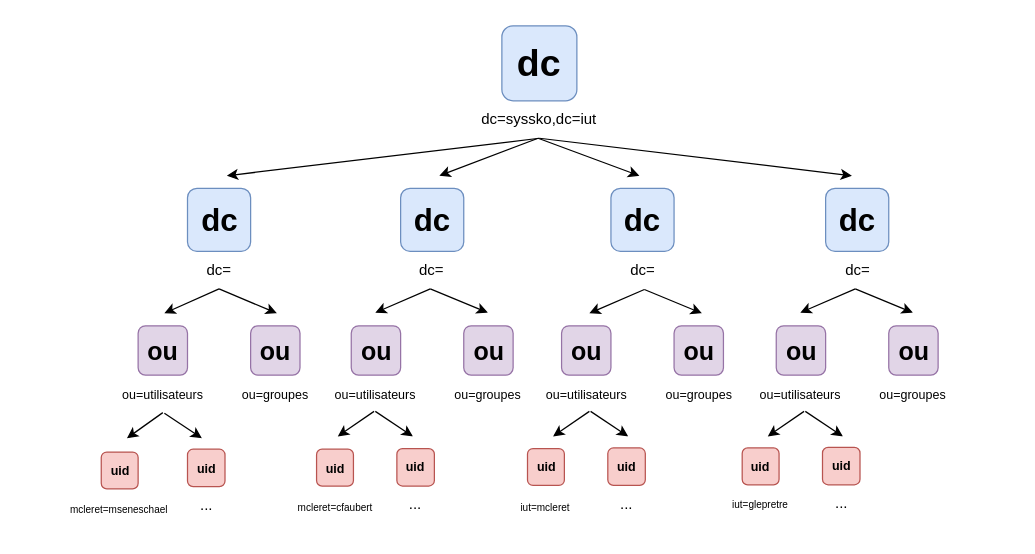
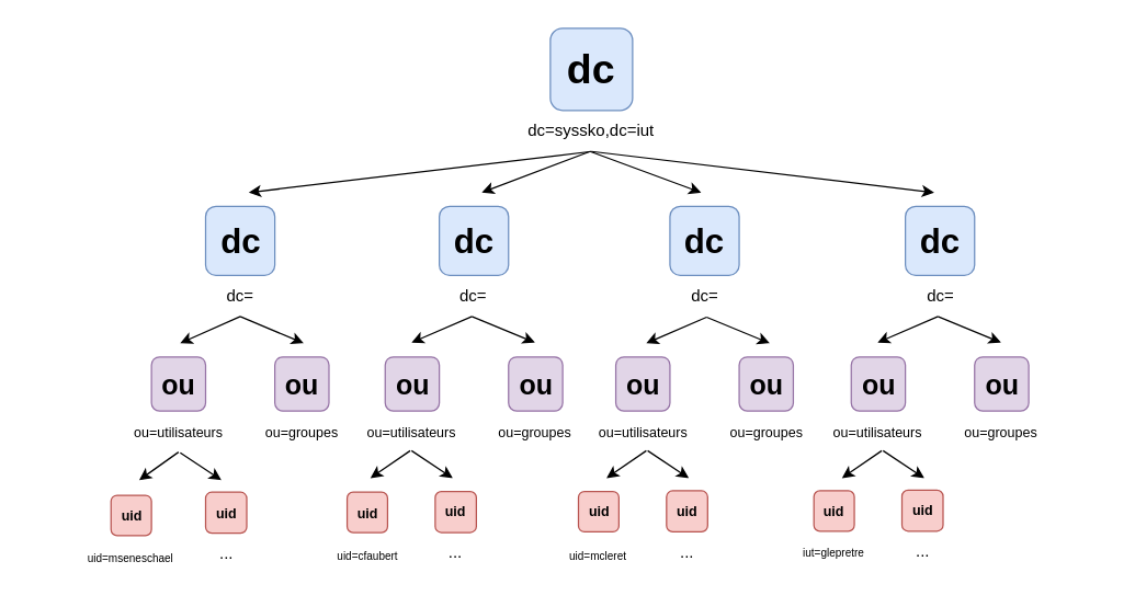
  <mxCell id="0" />
  <mxCell id="1" parent="0" />
  <mxCell id="2" value="&lt;b&gt;&lt;font style=&quot;font-size: 30px;&quot;&gt;dc&lt;/font&gt;&lt;/b&gt;" style="whiteSpace=wrap;html=1;aspect=fixed;perimeterSpacing=0;rounded=1;fillColor=#dae8fc;strokeColor=#6c8ebf;" parent="1" vertex="1"><mxGeometry x="401" y="20" width="60" height="60" as="geometry" /></mxCell>
  <mxCell id="3" value="dc=syssko,dc=iut" style="text;html=1;strokeColor=none;fillColor=none;align=center;verticalAlign=middle;whiteSpace=wrap;rounded=0;" parent="1" vertex="1"><mxGeometry x="356" y="80" width="150" height="30" as="geometry" /></mxCell>
  <mxCell id="4" value="&lt;font style=&quot;font-size: 10px;&quot;&gt;ou=utilisateurs&lt;/font&gt;" style="text;html=1;strokeColor=none;fillColor=none;align=center;verticalAlign=middle;whiteSpace=wrap;rounded=0;" parent="1" vertex="1"><mxGeometry x="54.75" y="299.5" width="150" height="30" as="geometry" /></mxCell>
  <mxCell id="5" value="&lt;font style=&quot;font-size: 10px;&quot;&gt;ou=groupes&lt;/font&gt;" style="text;html=1;strokeColor=none;fillColor=none;align=center;verticalAlign=middle;whiteSpace=wrap;rounded=0;" parent="1" vertex="1"><mxGeometry x="144.75" y="299.5" width="150" height="30" as="geometry" /></mxCell>
  <mxCell id="6" value="&lt;font size=&quot;1&quot;&gt;&lt;b&gt;&lt;font style=&quot;font-size: 25px;&quot;&gt;dc&lt;/font&gt;&lt;/b&gt;&lt;/font&gt;" style="whiteSpace=wrap;html=1;aspect=fixed;perimeterSpacing=0;rounded=1;fillColor=#dae8fc;strokeColor=#6c8ebf;" parent="1" vertex="1"><mxGeometry x="149.5" y="150" width="50.5" height="50.5" as="geometry" /></mxCell>
  <mxCell id="7" value="dc=" style="text;html=1;strokeColor=none;fillColor=none;align=center;verticalAlign=middle;whiteSpace=wrap;rounded=0;" parent="1" vertex="1"><mxGeometry x="99.75" y="200.5" width="150" height="30" as="geometry" /></mxCell>
  <mxCell id="8" value="dc=" style="text;html=1;strokeColor=none;fillColor=none;align=center;verticalAlign=middle;whiteSpace=wrap;rounded=0;" parent="1" vertex="1"><mxGeometry x="269.75" y="200.5" width="150" height="30" as="geometry" /></mxCell>
  <mxCell id="9" value="dc=" style="text;html=1;strokeColor=none;fillColor=none;align=center;verticalAlign=middle;whiteSpace=wrap;rounded=0;" parent="1" vertex="1"><mxGeometry x="438.5" y="200.5" width="150" height="30" as="geometry" /></mxCell>
  <mxCell id="10" value="dc=" style="text;html=1;strokeColor=none;fillColor=none;align=center;verticalAlign=middle;whiteSpace=wrap;rounded=0;" parent="1" vertex="1"><mxGeometry x="610.75" y="200.5" width="150" height="30" as="geometry" /></mxCell>
  <mxCell id="11" value="&lt;font size=&quot;1&quot;&gt;&lt;b style=&quot;font-size: 20px;&quot;&gt;ou&lt;/b&gt;&lt;/font&gt;" style="whiteSpace=wrap;html=1;aspect=fixed;perimeterSpacing=0;rounded=1;fillColor=#e1d5e7;strokeColor=#9673a6;" parent="1" vertex="1"><mxGeometry x="200" y="260" width="39.5" height="39.5" as="geometry" /></mxCell>
  <mxCell id="12" value="&lt;font size=&quot;1&quot;&gt;&lt;b&gt;&lt;font style=&quot;font-size: 25px;&quot;&gt;dc&lt;/font&gt;&lt;/b&gt;&lt;/font&gt;" style="whiteSpace=wrap;html=1;aspect=fixed;perimeterSpacing=0;rounded=1;fillColor=#dae8fc;strokeColor=#6c8ebf;" parent="1" vertex="1"><mxGeometry x="320" y="150" width="50.5" height="50.5" as="geometry" /></mxCell>
  <mxCell id="13" value="&lt;font size=&quot;1&quot;&gt;&lt;b&gt;&lt;font style=&quot;font-size: 25px;&quot;&gt;dc&lt;/font&gt;&lt;/b&gt;&lt;/font&gt;" style="whiteSpace=wrap;html=1;aspect=fixed;perimeterSpacing=0;rounded=1;fillColor=#dae8fc;strokeColor=#6c8ebf;" parent="1" vertex="1"><mxGeometry x="488.25" y="150" width="50.5" height="50.5" as="geometry" /></mxCell>
  <mxCell id="14" value="&lt;font size=&quot;1&quot;&gt;&lt;b&gt;&lt;font style=&quot;font-size: 25px;&quot;&gt;dc&lt;/font&gt;&lt;/b&gt;&lt;/font&gt;" style="whiteSpace=wrap;html=1;aspect=fixed;perimeterSpacing=0;rounded=1;fillColor=#dae8fc;strokeColor=#6c8ebf;" parent="1" vertex="1"><mxGeometry x="660" y="150" width="50.5" height="50.5" as="geometry" /></mxCell>
  <mxCell id="15" value="&lt;font size=&quot;1&quot;&gt;&lt;b style=&quot;font-size: 20px;&quot;&gt;ou&lt;/b&gt;&lt;/font&gt;" style="whiteSpace=wrap;html=1;aspect=fixed;perimeterSpacing=0;rounded=1;fillColor=#e1d5e7;strokeColor=#9673a6;" parent="1" vertex="1"><mxGeometry x="110" y="260" width="39.5" height="39.5" as="geometry" /></mxCell>
  <mxCell id="16" value="&lt;font size=&quot;1&quot;&gt;&lt;b style=&quot;font-size: 20px;&quot;&gt;ou&lt;/b&gt;&lt;/font&gt;" style="whiteSpace=wrap;html=1;aspect=fixed;perimeterSpacing=0;rounded=1;fillColor=#e1d5e7;strokeColor=#9673a6;" parent="1" vertex="1"><mxGeometry x="370.5" y="260" width="39.5" height="39.5" as="geometry" /></mxCell>
  <mxCell id="17" value="&lt;font size=&quot;1&quot;&gt;&lt;b style=&quot;font-size: 20px;&quot;&gt;ou&lt;/b&gt;&lt;/font&gt;" style="whiteSpace=wrap;html=1;aspect=fixed;perimeterSpacing=0;rounded=1;fillColor=#e1d5e7;strokeColor=#9673a6;" parent="1" vertex="1"><mxGeometry x="280.5" y="260" width="39.5" height="39.5" as="geometry" /></mxCell>
  <mxCell id="18" value="&lt;font size=&quot;1&quot;&gt;&lt;b style=&quot;font-size: 20px;&quot;&gt;ou&lt;/b&gt;&lt;/font&gt;" style="whiteSpace=wrap;html=1;aspect=fixed;perimeterSpacing=0;rounded=1;fillColor=#e1d5e7;strokeColor=#9673a6;" parent="1" vertex="1"><mxGeometry x="538.75" y="260" width="39.5" height="39.5" as="geometry" /></mxCell>
  <mxCell id="19" value="&lt;font size=&quot;1&quot;&gt;&lt;b style=&quot;font-size: 20px;&quot;&gt;ou&lt;/b&gt;&lt;/font&gt;" style="whiteSpace=wrap;html=1;aspect=fixed;perimeterSpacing=0;rounded=1;fillColor=#e1d5e7;strokeColor=#9673a6;" parent="1" vertex="1"><mxGeometry x="448.75" y="260" width="39.5" height="39.5" as="geometry" /></mxCell>
  <mxCell id="20" value="&lt;font size=&quot;1&quot;&gt;&lt;b style=&quot;font-size: 20px;&quot;&gt;ou&lt;/b&gt;&lt;/font&gt;" style="whiteSpace=wrap;html=1;aspect=fixed;perimeterSpacing=0;rounded=1;fillColor=#e1d5e7;strokeColor=#9673a6;" parent="1" vertex="1"><mxGeometry x="710.5" y="260" width="39.5" height="39.5" as="geometry" /></mxCell>
  <mxCell id="21" value="&lt;font size=&quot;1&quot;&gt;&lt;b style=&quot;font-size: 20px;&quot;&gt;ou&lt;/b&gt;&lt;/font&gt;" style="whiteSpace=wrap;html=1;aspect=fixed;perimeterSpacing=0;rounded=1;fillColor=#e1d5e7;strokeColor=#9673a6;" parent="1" vertex="1"><mxGeometry x="620.5" y="260" width="39.5" height="39.5" as="geometry" /></mxCell>
  <mxCell id="22" value="&lt;font style=&quot;font-size: 10px;&quot;&gt;ou=utilisateurs&lt;/font&gt;" style="text;html=1;strokeColor=none;fillColor=none;align=center;verticalAlign=middle;whiteSpace=wrap;rounded=0;" parent="1" vertex="1"><mxGeometry x="224.75" y="299.5" width="150" height="30" as="geometry" /></mxCell>
  <mxCell id="23" value="&lt;font style=&quot;font-size: 10px;&quot;&gt;ou=groupes&lt;/font&gt;" style="text;html=1;strokeColor=none;fillColor=none;align=center;verticalAlign=middle;whiteSpace=wrap;rounded=0;" parent="1" vertex="1"><mxGeometry x="314.75" y="299.5" width="150" height="30" as="geometry" /></mxCell>
  <mxCell id="24" value="&lt;font style=&quot;font-size: 10px;&quot;&gt;ou=utilisateurs&lt;/font&gt;" style="text;html=1;strokeColor=none;fillColor=none;align=center;verticalAlign=middle;whiteSpace=wrap;rounded=0;" parent="1" vertex="1"><mxGeometry x="393.5" y="299.5" width="150" height="30" as="geometry" /></mxCell>
  <mxCell id="25" value="&lt;font style=&quot;font-size: 10px;&quot;&gt;ou=groupes&lt;/font&gt;" style="text;html=1;strokeColor=none;fillColor=none;align=center;verticalAlign=middle;whiteSpace=wrap;rounded=0;" parent="1" vertex="1"><mxGeometry x="483.5" y="299.5" width="150" height="30" as="geometry" /></mxCell>
  <mxCell id="26" value="&lt;font style=&quot;font-size: 10px;&quot;&gt;ou=utilisateurs&lt;/font&gt;" style="text;html=1;strokeColor=none;fillColor=none;align=center;verticalAlign=middle;whiteSpace=wrap;rounded=0;" parent="1" vertex="1"><mxGeometry x="565.25" y="299.5" width="150" height="30" as="geometry" /></mxCell>
  <mxCell id="27" value="&lt;font style=&quot;font-size: 10px;&quot;&gt;ou=groupes&lt;/font&gt;" style="text;html=1;strokeColor=none;fillColor=none;align=center;verticalAlign=middle;whiteSpace=wrap;rounded=0;" parent="1" vertex="1"><mxGeometry x="655.25" y="299.5" width="150" height="30" as="geometry" /></mxCell>
  <mxCell id="28" value="&lt;font size=&quot;1&quot;&gt;&lt;b&gt;uid&lt;/b&gt;&lt;/font&gt;" style="whiteSpace=wrap;html=1;aspect=fixed;perimeterSpacing=0;rounded=1;fillColor=#f8cecc;strokeColor=#b85450;" parent="1" vertex="1"><mxGeometry x="80.5" y="361" width="29.5" height="29.5" as="geometry" /></mxCell>
  <mxCell id="29" value="&lt;b&gt;&lt;font size=&quot;1&quot;&gt;uid&lt;/font&gt;&lt;/b&gt;" style="whiteSpace=wrap;html=1;aspect=fixed;perimeterSpacing=0;rounded=1;fillColor=#f8cecc;strokeColor=#b85450;" parent="1" vertex="1"><mxGeometry x="149.5" y="358.75" width="30" height="30" as="geometry" /></mxCell>
  <mxCell id="30" value="&lt;font size=&quot;1&quot;&gt;&lt;b&gt;uid&lt;/b&gt;&lt;/font&gt;" style="whiteSpace=wrap;html=1;aspect=fixed;perimeterSpacing=0;rounded=1;fillColor=#f8cecc;strokeColor=#b85450;" parent="1" vertex="1"><mxGeometry x="252.75" y="358.75" width="29.5" height="29.5" as="geometry" /></mxCell>
  <mxCell id="31" value="&lt;b&gt;&lt;font size=&quot;1&quot;&gt;uid&lt;/font&gt;&lt;/b&gt;" style="whiteSpace=wrap;html=1;aspect=fixed;perimeterSpacing=0;rounded=1;fillColor=#f8cecc;strokeColor=#b85450;" parent="1" vertex="1"><mxGeometry x="317" y="358.25" width="30" height="30" as="geometry" /></mxCell>
  <mxCell id="32" value="&lt;font size=&quot;1&quot;&gt;&lt;b&gt;uid&lt;/b&gt;&lt;/font&gt;" style="whiteSpace=wrap;html=1;aspect=fixed;perimeterSpacing=0;rounded=1;fillColor=#f8cecc;strokeColor=#b85450;" parent="1" vertex="1"><mxGeometry x="421.5" y="358.25" width="29.5" height="29.5" as="geometry" /></mxCell>
  <mxCell id="33" value="&lt;b&gt;&lt;font size=&quot;1&quot;&gt;uid&lt;/font&gt;&lt;/b&gt;" style="whiteSpace=wrap;html=1;aspect=fixed;perimeterSpacing=0;rounded=1;fillColor=#f8cecc;strokeColor=#b85450;" parent="1" vertex="1"><mxGeometry x="485.75" y="357.75" width="30" height="30" as="geometry" /></mxCell>
  <mxCell id="34" value="&lt;font size=&quot;1&quot;&gt;&lt;b&gt;uid&lt;/b&gt;&lt;/font&gt;" style="whiteSpace=wrap;html=1;aspect=fixed;perimeterSpacing=0;rounded=1;fillColor=#f8cecc;strokeColor=#b85450;" parent="1" vertex="1"><mxGeometry x="593.25" y="357.75" width="29.5" height="29.5" as="geometry" /></mxCell>
  <mxCell id="35" value="&lt;b&gt;&lt;font size=&quot;1&quot;&gt;uid&lt;/font&gt;&lt;/b&gt;" style="whiteSpace=wrap;html=1;aspect=fixed;perimeterSpacing=0;rounded=1;fillColor=#f8cecc;strokeColor=#b85450;" parent="1" vertex="1"><mxGeometry x="657.5" y="357.25" width="30" height="30" as="geometry" /></mxCell>
- <mxCell id="36" value="&lt;font style=&quot;font-size: 8px;&quot;&gt;mcleret=mseneschael&lt;/font&gt;" style="text;html=1;strokeColor=none;fillColor=none;align=center;verticalAlign=middle;whiteSpace=wrap;rounded=0;" parent="1" vertex="1"><mxGeometry x="20.25" y="391" width="150" height="30" as="geometry" /></mxCell>
+ <mxCell id="36" value="&lt;font style=&quot;font-size: 8px;&quot;&gt;uid=mseneschael&lt;/font&gt;" style="text;html=1;strokeColor=none;fillColor=none;align=center;verticalAlign=middle;whiteSpace=wrap;rounded=0;" parent="1" vertex="1"><mxGeometry x="20.25" y="391" width="150" height="30" as="geometry" /></mxCell>
  <mxCell id="37" value="..." style="text;html=1;strokeColor=none;fillColor=none;align=center;verticalAlign=middle;whiteSpace=wrap;rounded=0;" parent="1" vertex="1"><mxGeometry x="89.5" y="388.75" width="150" height="30" as="geometry" /></mxCell>
- <mxCell id="38" value="&lt;font style=&quot;font-size: 8px;&quot;&gt;mcleret=cfaubert&lt;/font&gt;" style="text;html=1;strokeColor=none;fillColor=none;align=center;verticalAlign=middle;whiteSpace=wrap;rounded=0;" parent="1" vertex="1"><mxGeometry x="192.5" y="389.5" width="150" height="30" as="geometry" /></mxCell>
+ <mxCell id="38" value="&lt;font style=&quot;font-size: 8px;&quot;&gt;uid=cfaubert&lt;/font&gt;" style="text;html=1;strokeColor=none;fillColor=none;align=center;verticalAlign=middle;whiteSpace=wrap;rounded=0;" parent="1" vertex="1"><mxGeometry x="192.5" y="389.5" width="150" height="30" as="geometry" /></mxCell>
  <mxCell id="39" value="..." style="text;html=1;strokeColor=none;fillColor=none;align=center;verticalAlign=middle;whiteSpace=wrap;rounded=0;" parent="1" vertex="1"><mxGeometry x="257" y="388.25" width="150" height="30" as="geometry" /></mxCell>
- <mxCell id="40" value="&lt;font style=&quot;font-size: 8px;&quot;&gt;iut=mcleret&lt;/font&gt;" style="text;html=1;strokeColor=none;fillColor=none;align=center;verticalAlign=middle;whiteSpace=wrap;rounded=0;" parent="1" vertex="1"><mxGeometry x="361.25" y="389.5" width="150" height="30" as="geometry" /></mxCell>
+ <mxCell id="40" value="&lt;font style=&quot;font-size: 8px;&quot;&gt;uid=mcleret&lt;/font&gt;" style="text;html=1;strokeColor=none;fillColor=none;align=center;verticalAlign=middle;whiteSpace=wrap;rounded=0;" parent="1" vertex="1"><mxGeometry x="361.25" y="389.5" width="150" height="30" as="geometry" /></mxCell>
  <mxCell id="41" value="..." style="text;html=1;strokeColor=none;fillColor=none;align=center;verticalAlign=middle;whiteSpace=wrap;rounded=0;" parent="1" vertex="1"><mxGeometry x="425.75" y="387.75" width="150" height="30" as="geometry" /></mxCell>
  <mxCell id="42" value="&lt;font style=&quot;font-size: 8px;&quot;&gt;iut=glepretre&lt;/font&gt;" style="text;html=1;strokeColor=none;fillColor=none;align=center;verticalAlign=middle;whiteSpace=wrap;rounded=0;" parent="1" vertex="1"><mxGeometry x="533" y="387.25" width="150" height="30" as="geometry" /></mxCell>
  <mxCell id="43" value="..." style="text;html=1;strokeColor=none;fillColor=none;align=center;verticalAlign=middle;whiteSpace=wrap;rounded=0;" parent="1" vertex="1"><mxGeometry x="597.5" y="387.25" width="150" height="30" as="geometry" /></mxCell>
  <mxCell id="44" value="" style="endArrow=classic;html=1;rounded=0;exitX=0.5;exitY=1;exitDx=0;exitDy=0;" parent="1" source="4" edge="1"><mxGeometry width="50" height="50" relative="1" as="geometry"><mxPoint x="251" y="310" as="sourcePoint" /><mxPoint x="101" y="350" as="targetPoint" /></mxGeometry></mxCell>
  <mxCell id="45" value="" style="endArrow=classic;html=1;rounded=0;" parent="1" edge="1"><mxGeometry width="50" height="50" relative="1" as="geometry"><mxPoint x="131" y="330" as="sourcePoint" /><mxPoint x="161" y="350" as="targetPoint" /></mxGeometry></mxCell>
  <mxCell id="46" value="" style="endArrow=classic;html=1;rounded=0;exitX=0.5;exitY=1;exitDx=0;exitDy=0;" parent="1" edge="1"><mxGeometry width="50" height="50" relative="1" as="geometry"><mxPoint x="298.75" y="328.5" as="sourcePoint" /><mxPoint x="269.75" y="348.5" as="targetPoint" /></mxGeometry></mxCell>
  <mxCell id="47" value="" style="endArrow=classic;html=1;rounded=0;" parent="1" edge="1"><mxGeometry width="50" height="50" relative="1" as="geometry"><mxPoint x="299.75" y="328.5" as="sourcePoint" /><mxPoint x="329.75" y="348.5" as="targetPoint" /></mxGeometry></mxCell>
  <mxCell id="48" value="" style="endArrow=classic;html=1;rounded=0;exitX=0.5;exitY=1;exitDx=0;exitDy=0;" parent="1" edge="1"><mxGeometry width="50" height="50" relative="1" as="geometry"><mxPoint x="471" y="328.5" as="sourcePoint" /><mxPoint x="442" y="348.5" as="targetPoint" /></mxGeometry></mxCell>
  <mxCell id="49" value="" style="endArrow=classic;html=1;rounded=0;" parent="1" edge="1"><mxGeometry width="50" height="50" relative="1" as="geometry"><mxPoint x="472" y="328.5" as="sourcePoint" /><mxPoint x="502" y="348.5" as="targetPoint" /></mxGeometry></mxCell>
  <mxCell id="50" value="" style="endArrow=classic;html=1;rounded=0;exitX=0.5;exitY=1;exitDx=0;exitDy=0;" parent="1" edge="1"><mxGeometry width="50" height="50" relative="1" as="geometry"><mxPoint x="642.75" y="328.5" as="sourcePoint" /><mxPoint x="613.75" y="348.5" as="targetPoint" /></mxGeometry></mxCell>
  <mxCell id="51" value="" style="endArrow=classic;html=1;rounded=0;" parent="1" edge="1"><mxGeometry width="50" height="50" relative="1" as="geometry"><mxPoint x="643.75" y="328.5" as="sourcePoint" /><mxPoint x="673.75" y="348.5" as="targetPoint" /></mxGeometry></mxCell>
  <mxCell id="52" value="" style="endArrow=classic;html=1;rounded=0;exitX=0.5;exitY=1;exitDx=0;exitDy=0;" parent="1" source="7" edge="1"><mxGeometry width="50" height="50" relative="1" as="geometry"><mxPoint x="111" y="170" as="sourcePoint" /><mxPoint x="131" y="250" as="targetPoint" /></mxGeometry></mxCell>
  <mxCell id="53" value="" style="endArrow=classic;html=1;rounded=0;exitX=0.5;exitY=1;exitDx=0;exitDy=0;" parent="1" source="7" edge="1"><mxGeometry width="50" height="50" relative="1" as="geometry"><mxPoint x="185" y="241" as="sourcePoint" /><mxPoint x="221" y="250" as="targetPoint" /></mxGeometry></mxCell>
  <mxCell id="54" value="" style="endArrow=classic;html=1;rounded=0;exitX=0.5;exitY=1;exitDx=0;exitDy=0;" parent="1" edge="1"><mxGeometry width="50" height="50" relative="1" as="geometry"><mxPoint x="343.75" y="230.5" as="sourcePoint" /><mxPoint x="299.75" y="249.5" as="targetPoint" /></mxGeometry></mxCell>
  <mxCell id="55" value="" style="endArrow=classic;html=1;rounded=0;exitX=0.5;exitY=1;exitDx=0;exitDy=0;" parent="1" edge="1"><mxGeometry width="50" height="50" relative="1" as="geometry"><mxPoint x="343.75" y="230.5" as="sourcePoint" /><mxPoint x="389.75" y="249.5" as="targetPoint" /></mxGeometry></mxCell>
  <mxCell id="56" value="" style="endArrow=classic;html=1;rounded=0;exitX=0.5;exitY=1;exitDx=0;exitDy=0;" parent="1" edge="1"><mxGeometry width="50" height="50" relative="1" as="geometry"><mxPoint x="515" y="231" as="sourcePoint" /><mxPoint x="471" y="250" as="targetPoint" /></mxGeometry></mxCell>
  <mxCell id="57" value="" style="endArrow=classic;html=1;rounded=0;exitX=0.5;exitY=1;exitDx=0;exitDy=0;" parent="1" edge="1"><mxGeometry width="50" height="50" relative="1" as="geometry"><mxPoint x="515" y="231" as="sourcePoint" /><mxPoint x="561" y="250" as="targetPoint" /></mxGeometry></mxCell>
  <mxCell id="58" value="" style="endArrow=classic;html=1;rounded=0;exitX=0.5;exitY=1;exitDx=0;exitDy=0;" parent="1" edge="1"><mxGeometry width="50" height="50" relative="1" as="geometry"><mxPoint x="683.75" y="230.5" as="sourcePoint" /><mxPoint x="639.75" y="249.5" as="targetPoint" /></mxGeometry></mxCell>
  <mxCell id="59" value="" style="endArrow=classic;html=1;rounded=0;exitX=0.5;exitY=1;exitDx=0;exitDy=0;" parent="1" edge="1"><mxGeometry width="50" height="50" relative="1" as="geometry"><mxPoint x="683.75" y="230.5" as="sourcePoint" /><mxPoint x="729.75" y="249.5" as="targetPoint" /></mxGeometry></mxCell>
  <mxCell id="60" value="" style="endArrow=classic;html=1;rounded=0;exitX=0.5;exitY=1;exitDx=0;exitDy=0;" parent="1" edge="1"><mxGeometry width="50" height="50" relative="1" as="geometry"><mxPoint x="430" y="110" as="sourcePoint" /><mxPoint x="351" y="140" as="targetPoint" /></mxGeometry></mxCell>
  <mxCell id="61" value="" style="endArrow=classic;html=1;rounded=0;exitX=0.5;exitY=1;exitDx=0;exitDy=0;" parent="1" edge="1"><mxGeometry width="50" height="50" relative="1" as="geometry"><mxPoint x="430" y="110" as="sourcePoint" /><mxPoint x="511" y="140" as="targetPoint" /></mxGeometry></mxCell>
  <mxCell id="62" value="" style="endArrow=classic;html=1;rounded=0;" parent="1" edge="1"><mxGeometry width="50" height="50" relative="1" as="geometry"><mxPoint x="431" y="110" as="sourcePoint" /><mxPoint x="181" y="140" as="targetPoint" /></mxGeometry></mxCell>
  <mxCell id="63" value="" style="endArrow=classic;html=1;rounded=0;" parent="1" edge="1"><mxGeometry width="50" height="50" relative="1" as="geometry"><mxPoint x="431" y="110" as="sourcePoint" /><mxPoint x="681" y="140" as="targetPoint" /></mxGeometry></mxCell>
